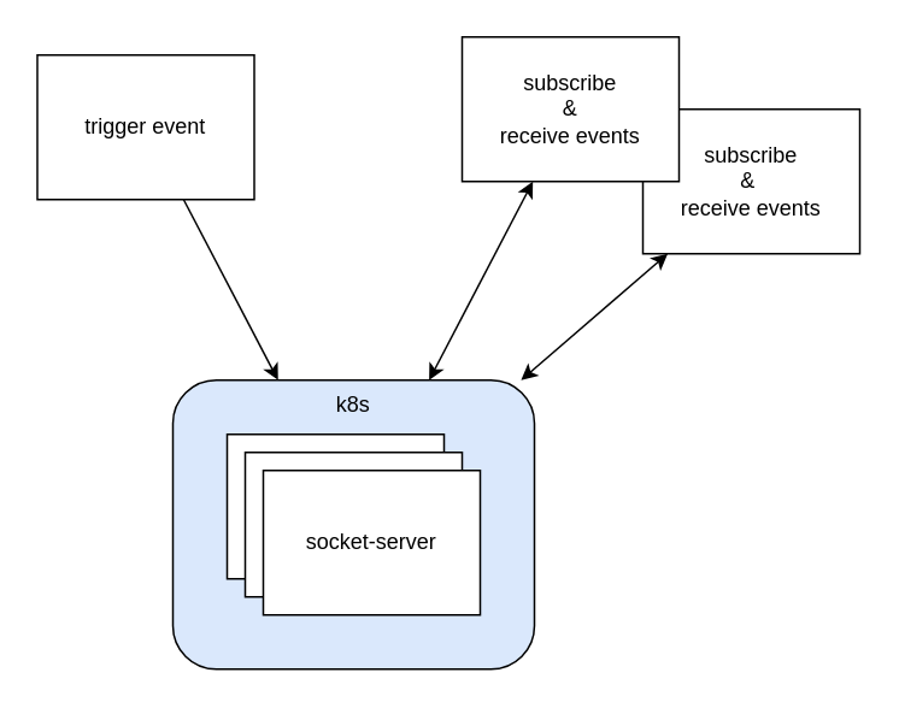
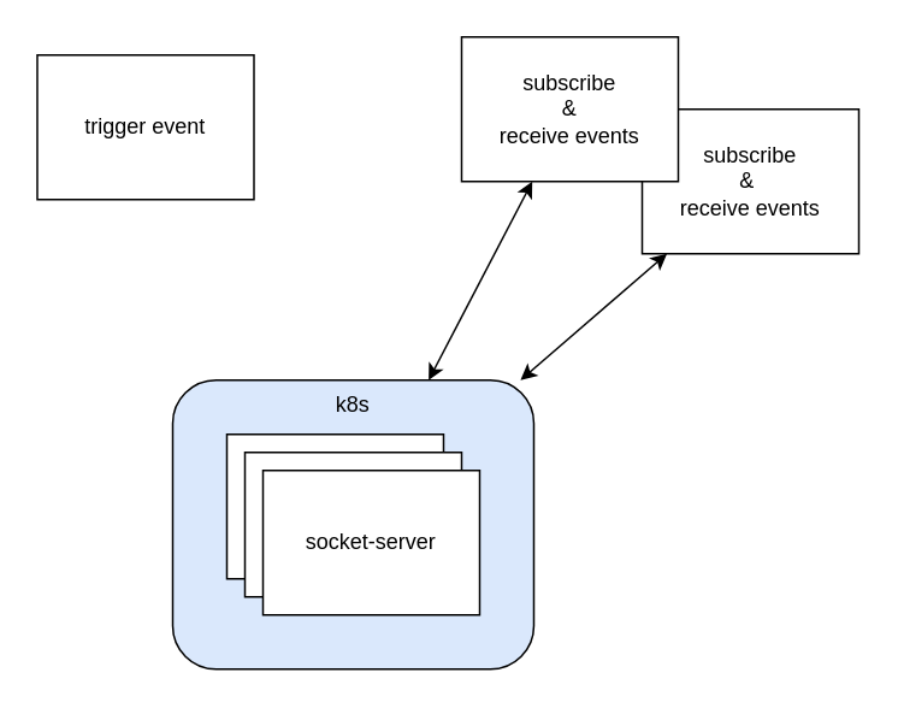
  <mxCell id="0" />
  <mxCell id="1" parent="0" />
  <mxCell id="2" value="k8s" style="rounded=1;whiteSpace=wrap;html=1;verticalAlign=top;fillColor=#dae8fc;" vertex="1" parent="1"><mxGeometry x="95" y="210" width="200" height="160" as="geometry" /></mxCell>
  <mxCell id="3" value="subscribe&lt;br&gt;&amp;amp;&amp;nbsp;&lt;br&gt;receive&amp;nbsp;events" style="rounded=0;whiteSpace=wrap;html=1;" vertex="1" parent="1"><mxGeometry x="355" y="60" width="120" height="80" as="geometry" /></mxCell>
  <mxCell id="4" style="rounded=0;orthogonalLoop=1;jettySize=auto;html=1;startArrow=classic;startFill=1;" edge="1" parent="1" source="5" target="2"><mxGeometry relative="1" as="geometry" /></mxCell>
  <mxCell id="5" value="subscribe&lt;br&gt;&amp;amp; &lt;br&gt;receive&amp;nbsp;events" style="rounded=0;whiteSpace=wrap;html=1;" vertex="1" parent="1"><mxGeometry x="255" y="20" width="120" height="80" as="geometry" /></mxCell>
  <mxCell id="6" style="edgeStyle=none;rounded=0;orthogonalLoop=1;jettySize=auto;html=1;startArrow=classic;startFill=1;" edge="1" parent="1" source="3" target="2"><mxGeometry relative="1" as="geometry" /></mxCell>
  <mxCell id="7" value="socket-server" style="rounded=0;whiteSpace=wrap;html=1;" vertex="1" parent="1"><mxGeometry x="125" y="240" width="120" height="80" as="geometry" /></mxCell>
- <mxCell id="8" style="edgeStyle=none;rounded=0;orthogonalLoop=1;jettySize=auto;html=1;" edge="1" parent="1" source="9" target="2"><mxGeometry relative="1" as="geometry" /></mxCell>
  <mxCell id="9" value="trigger event" style="rounded=0;whiteSpace=wrap;html=1;" vertex="1" parent="1"><mxGeometry x="20" y="30" width="120" height="80" as="geometry" /></mxCell>
  <mxCell id="10" value="socket-server" style="rounded=0;whiteSpace=wrap;html=1;" vertex="1" parent="1"><mxGeometry x="135" y="250" width="120" height="80" as="geometry" /></mxCell>
  <mxCell id="11" value="socket-server" style="rounded=0;whiteSpace=wrap;html=1;" vertex="1" parent="1"><mxGeometry x="145" y="260" width="120" height="80" as="geometry" /></mxCell>
